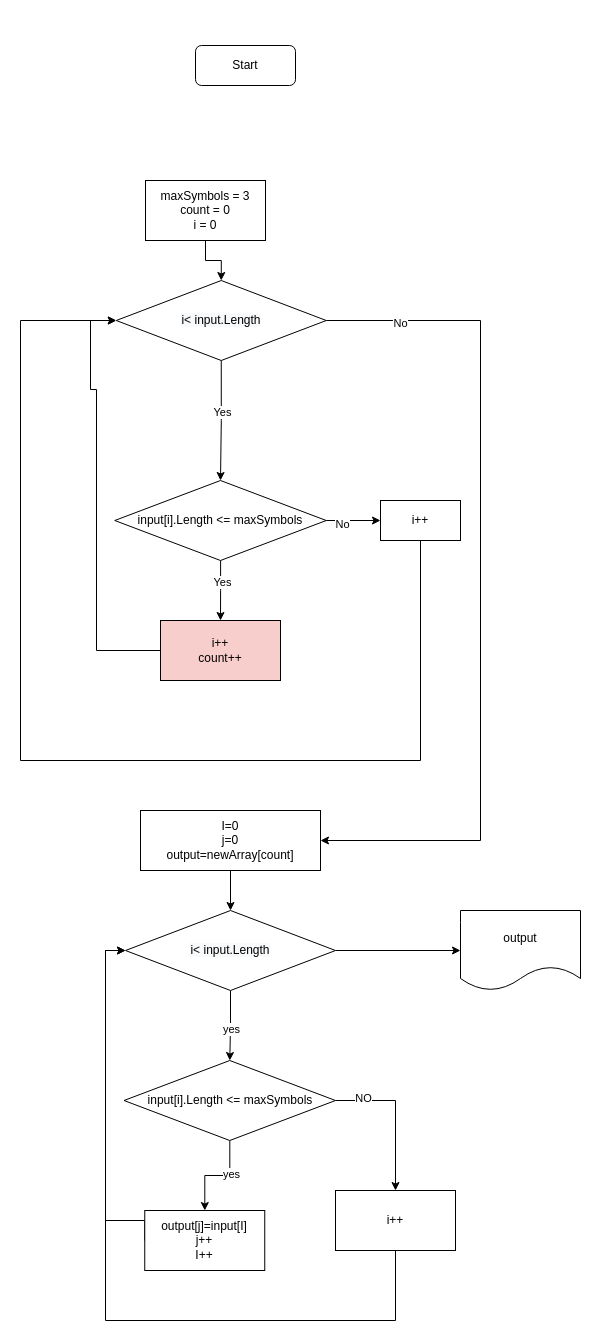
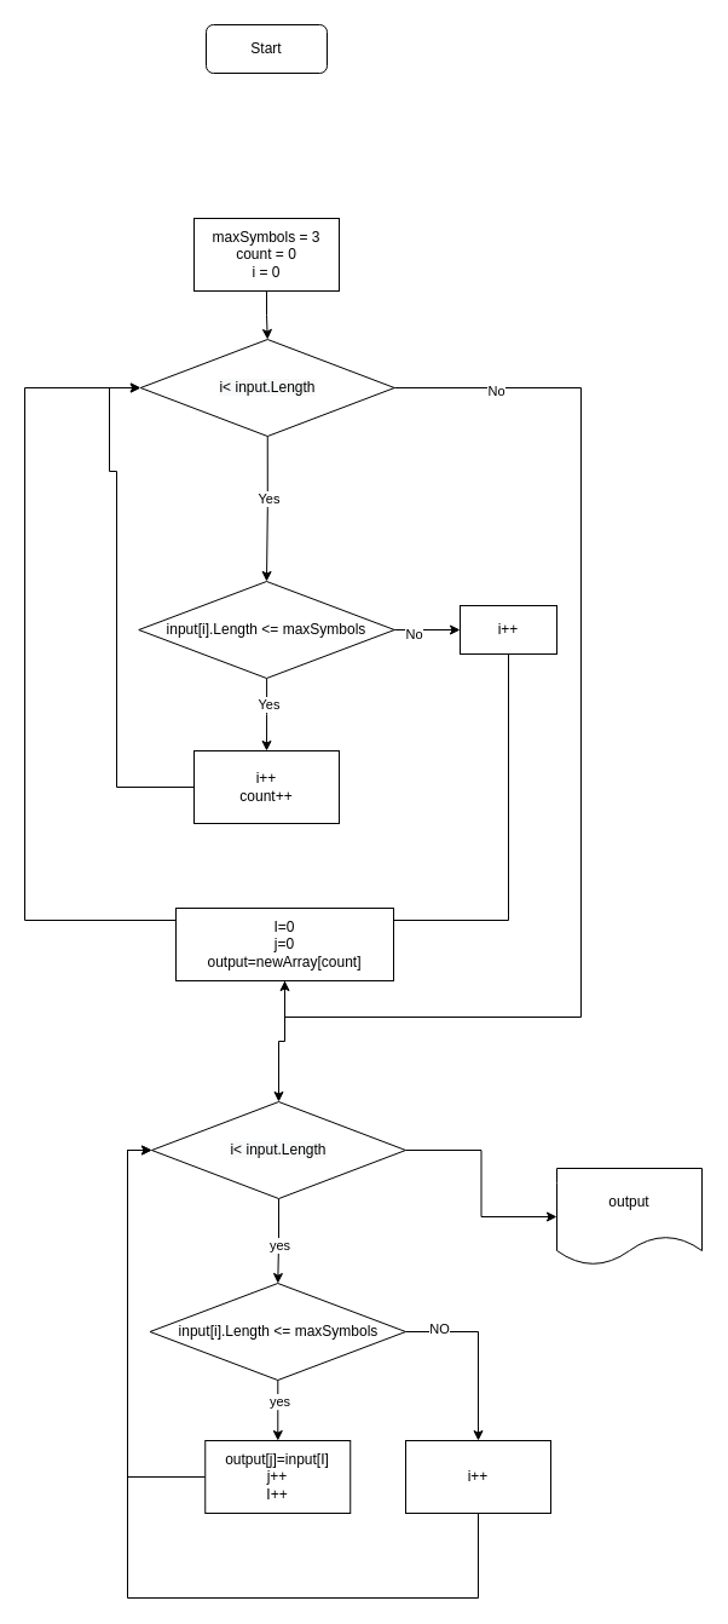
  <mxCell id="0" />
  <mxCell id="1" parent="0" />
- <mxCell id="2" value="Start" style="rounded=1;whiteSpace=wrap;html=1;" vertex="1" parent="1"><mxGeometry x="195" y="45" width="100" height="40" as="geometry" /></mxCell>
+ <mxCell id="2" value="Start" style="rounded=1;whiteSpace=wrap;html=1;" vertex="1" parent="1"><mxGeometry x="170" y="20" width="100" height="40" as="geometry" /></mxCell>
  <mxCell id="3" value="" style="edgeStyle=orthogonalEdgeStyle;rounded=0;orthogonalLoop=1;jettySize=auto;html=1;fontColor=#000000;exitX=0.5;exitY=1;exitDx=0;exitDy=0;entryX=0.5;entryY=0;entryDx=0;entryDy=0;" edge="1" parent="1" source="15" target="10"><mxGeometry relative="1" as="geometry"><mxPoint x="221" y="430" as="sourcePoint" /><mxPoint x="220.04" y="470" as="targetPoint" /></mxGeometry></mxCell>
  <mxCell id="4" value="Yes" style="edgeLabel;html=1;align=center;verticalAlign=middle;resizable=0;points=[];fontColor=#000000;" vertex="1" connectable="0" parent="3"><mxGeometry x="-0.138" y="1" relative="1" as="geometry"><mxPoint as="offset" /></mxGeometry></mxCell>
  <mxCell id="5" value="" style="edgeStyle=orthogonalEdgeStyle;rounded=0;orthogonalLoop=1;jettySize=auto;html=1;fontColor=#000000;entryX=0.5;entryY=0;entryDx=0;entryDy=0;exitX=0.5;exitY=1;exitDx=0;exitDy=0;" edge="1" parent="1" source="16" target="15"><mxGeometry relative="1" as="geometry"><mxPoint x="221" y="320" as="sourcePoint" /><mxPoint x="221" y="370" as="targetPoint" /></mxGeometry></mxCell>
  <mxCell id="6" value="" style="edgeStyle=orthogonalEdgeStyle;rounded=0;orthogonalLoop=1;jettySize=auto;html=1;fontColor=#000000;" edge="1" parent="1" source="10" target="12"><mxGeometry relative="1" as="geometry" /></mxCell>
  <mxCell id="7" value="Yes&lt;br&gt;" style="edgeLabel;html=1;align=center;verticalAlign=middle;resizable=0;points=[];fontColor=#000000;" vertex="1" connectable="0" parent="6"><mxGeometry x="-0.273" y="1" relative="1" as="geometry"><mxPoint as="offset" /></mxGeometry></mxCell>
  <mxCell id="8" value="" style="edgeStyle=orthogonalEdgeStyle;rounded=0;orthogonalLoop=1;jettySize=auto;html=1;fontColor=#000000;" edge="1" parent="1" source="10" target="18"><mxGeometry relative="1" as="geometry" /></mxCell>
  <mxCell id="9" value="No" style="edgeLabel;html=1;align=center;verticalAlign=middle;resizable=0;points=[];fontColor=#000000;" vertex="1" connectable="0" parent="8"><mxGeometry x="-0.394" y="-3" relative="1" as="geometry"><mxPoint as="offset" /></mxGeometry></mxCell>
  <mxCell id="10" value="input[i].Length &amp;lt;= maxSymbols" style="rhombus;whiteSpace=wrap;html=1;rounded=0;" vertex="1" parent="1"><mxGeometry x="114.25" y="480" width="211.5" height="80" as="geometry" /></mxCell>
  <mxCell id="11" style="edgeStyle=orthogonalEdgeStyle;rounded=0;orthogonalLoop=1;jettySize=auto;html=1;entryX=0;entryY=0.5;entryDx=0;entryDy=0;fontColor=#000000;" edge="1" parent="1" source="12" target="15"><mxGeometry relative="1" as="geometry"><Array as="points"><mxPoint x="96" y="650" /><mxPoint x="96" y="389" /><mxPoint x="90" y="389" /><mxPoint x="90" y="320" /></Array></mxGeometry></mxCell>
- <mxCell id="12" value="i++&lt;br&gt;count++" style="rounded=0;whiteSpace=wrap;html=1;fillColor=#f8cecc;" vertex="1" parent="1"><mxGeometry x="160" y="620" width="120" height="60" as="geometry" /></mxCell>
+ <mxCell id="12" value="i++&lt;br&gt;count++" style="rounded=0;whiteSpace=wrap;html=1;" vertex="1" parent="1"><mxGeometry x="160" y="620" width="120" height="60" as="geometry" /></mxCell>
  <mxCell id="13" value="" style="edgeStyle=orthogonalEdgeStyle;rounded=0;orthogonalLoop=1;jettySize=auto;html=1;fontColor=#000000;" edge="1" parent="1" source="15" target="20"><mxGeometry relative="1" as="geometry"><Array as="points"><mxPoint x="480" y="320" /><mxPoint x="480" y="840" /></Array></mxGeometry></mxCell>
  <mxCell id="14" value="No" style="edgeLabel;html=1;align=center;verticalAlign=middle;resizable=0;points=[];fontColor=#000000;" vertex="1" connectable="0" parent="13"><mxGeometry x="-0.823" y="-2" relative="1" as="geometry"><mxPoint as="offset" /></mxGeometry></mxCell>
  <mxCell id="15" value="&lt;span style=&quot;background-color: rgb(248, 249, 250);&quot;&gt;i&amp;lt; input.Length&lt;/span&gt;" style="rhombus;whiteSpace=wrap;html=1;labelBackgroundColor=#FFFFFF;fontColor=#000000;" vertex="1" parent="1"><mxGeometry x="115.75" y="280" width="210" height="80" as="geometry" /></mxCell>
- <mxCell id="16" value="&lt;span style=&quot;caret-color: rgb(0, 0, 0); color: rgb(0, 0, 0); font-family: Helvetica; font-size: 12px; font-style: normal; font-variant-caps: normal; font-weight: normal; letter-spacing: normal; text-align: center; text-indent: 0px; text-transform: none; word-spacing: 0px; -webkit-text-stroke-width: 0px; background-color: rgb(255, 255, 255); text-decoration: none; float: none; display: inline !important;&quot;&gt;maxSymbols = 3&lt;/span&gt;&lt;br style=&quot;caret-color: rgb(0, 0, 0); color: rgb(0, 0, 0); font-family: Helvetica; font-size: 12px; font-style: normal; font-variant-caps: normal; font-weight: normal; letter-spacing: normal; text-align: center; text-indent: 0px; text-transform: none; word-spacing: 0px; -webkit-text-stroke-width: 0px; text-decoration: none;&quot;&gt;&lt;span style=&quot;caret-color: rgb(0, 0, 0); color: rgb(0, 0, 0); font-family: Helvetica; font-size: 12px; font-style: normal; font-variant-caps: normal; font-weight: normal; letter-spacing: normal; text-align: center; text-indent: 0px; text-transform: none; word-spacing: 0px; -webkit-text-stroke-width: 0px; background-color: rgb(255, 255, 255); text-decoration: none; float: none; display: inline !important;&quot;&gt;count = 0&lt;br&gt;i = 0&lt;br&gt;&lt;/span&gt;" style="rounded=0;whiteSpace=wrap;html=1;labelBackgroundColor=#FFFFFF;fontColor=#000000;" vertex="1" parent="1"><mxGeometry x="145" y="180" width="120" height="60" as="geometry" /></mxCell>
+ <mxCell id="16" value="&lt;span style=&quot;caret-color: rgb(0, 0, 0); color: rgb(0, 0, 0); font-family: Helvetica; font-size: 12px; font-style: normal; font-variant-caps: normal; font-weight: normal; letter-spacing: normal; text-align: center; text-indent: 0px; text-transform: none; word-spacing: 0px; -webkit-text-stroke-width: 0px; background-color: rgb(255, 255, 255); text-decoration: none; float: none; display: inline !important;&quot;&gt;maxSymbols = 3&lt;/span&gt;&lt;br style=&quot;caret-color: rgb(0, 0, 0); color: rgb(0, 0, 0); font-family: Helvetica; font-size: 12px; font-style: normal; font-variant-caps: normal; font-weight: normal; letter-spacing: normal; text-align: center; text-indent: 0px; text-transform: none; word-spacing: 0px; -webkit-text-stroke-width: 0px; text-decoration: none;&quot;&gt;&lt;span style=&quot;caret-color: rgb(0, 0, 0); color: rgb(0, 0, 0); font-family: Helvetica; font-size: 12px; font-style: normal; font-variant-caps: normal; font-weight: normal; letter-spacing: normal; text-align: center; text-indent: 0px; text-transform: none; word-spacing: 0px; -webkit-text-stroke-width: 0px; background-color: rgb(255, 255, 255); text-decoration: none; float: none; display: inline !important;&quot;&gt;count = 0&lt;br&gt;i = 0&lt;br&gt;&lt;/span&gt;" style="rounded=0;whiteSpace=wrap;html=1;labelBackgroundColor=#FFFFFF;fontColor=#000000;" vertex="1" parent="1"><mxGeometry x="160" y="180" width="120" height="60" as="geometry" /></mxCell>
  <mxCell id="17" style="edgeStyle=orthogonalEdgeStyle;rounded=0;orthogonalLoop=1;jettySize=auto;html=1;entryX=0;entryY=0.5;entryDx=0;entryDy=0;fontColor=#000000;" edge="1" parent="1" source="18" target="15"><mxGeometry relative="1" as="geometry"><Array as="points"><mxPoint x="420" y="760" /><mxPoint x="20" y="760" /><mxPoint x="20" y="320" /></Array></mxGeometry></mxCell>
  <mxCell id="18" value="i++" style="rounded=0;whiteSpace=wrap;html=1;" vertex="1" parent="1"><mxGeometry x="380" y="500" width="80" height="40" as="geometry" /></mxCell>
  <mxCell id="19" value="" style="edgeStyle=orthogonalEdgeStyle;rounded=0;orthogonalLoop=1;jettySize=auto;html=1;fontColor=#000000;" edge="1" parent="1" source="20" target="24"><mxGeometry relative="1" as="geometry" /></mxCell>
- <mxCell id="20" value="I=0&lt;br&gt;j=0&lt;br&gt;output=newArray[count]" style="whiteSpace=wrap;html=1;fontColor=#000000;labelBackgroundColor=#FFFFFF;" vertex="1" parent="1"><mxGeometry x="140" y="810" width="180" height="60" as="geometry" /></mxCell>
+ <mxCell id="20" value="I=0&lt;br&gt;j=0&lt;br&gt;output=newArray[count]" style="whiteSpace=wrap;html=1;fontColor=#000000;labelBackgroundColor=#FFFFFF;" vertex="1" parent="1"><mxGeometry x="145" y="750" width="180" height="60" as="geometry" /></mxCell>
  <mxCell id="21" value="" style="edgeStyle=orthogonalEdgeStyle;rounded=0;orthogonalLoop=1;jettySize=auto;html=1;fontColor=#000000;" edge="1" parent="1" source="24" target="29"><mxGeometry relative="1" as="geometry" /></mxCell>
  <mxCell id="22" value="yes" style="edgeLabel;html=1;align=center;verticalAlign=middle;resizable=0;points=[];fontColor=#000000;" vertex="1" connectable="0" parent="21"><mxGeometry x="0.102" y="1" relative="1" as="geometry"><mxPoint as="offset" /></mxGeometry></mxCell>
  <mxCell id="23" value="" style="edgeStyle=orthogonalEdgeStyle;rounded=0;orthogonalLoop=1;jettySize=auto;html=1;fontColor=#000000;" edge="1" parent="1" source="24" target="34"><mxGeometry relative="1" as="geometry" /></mxCell>
  <mxCell id="24" value="&lt;span style=&quot;background-color: rgb(248, 249, 250);&quot;&gt;i&amp;lt; input.Length&lt;/span&gt;" style="rhombus;whiteSpace=wrap;html=1;labelBackgroundColor=#FFFFFF;fontColor=#000000;" vertex="1" parent="1"><mxGeometry x="125" y="910" width="210" height="80" as="geometry" /></mxCell>
  <mxCell id="25" value="" style="edgeStyle=orthogonalEdgeStyle;rounded=0;orthogonalLoop=1;jettySize=auto;html=1;fontColor=#000000;" edge="1" parent="1" source="29" target="31"><mxGeometry relative="1" as="geometry" /></mxCell>
  <mxCell id="26" value="yes" style="edgeLabel;html=1;align=center;verticalAlign=middle;resizable=0;points=[];fontColor=#000000;" vertex="1" connectable="0" parent="25"><mxGeometry x="-0.285" y="1" relative="1" as="geometry"><mxPoint as="offset" /></mxGeometry></mxCell>
  <mxCell id="27" style="edgeStyle=orthogonalEdgeStyle;rounded=0;orthogonalLoop=1;jettySize=auto;html=1;fontColor=#000000;entryX=0.5;entryY=0;entryDx=0;entryDy=0;" edge="1" parent="1" source="29" target="33"><mxGeometry relative="1" as="geometry"><mxPoint x="389.783" y="1150.012" as="targetPoint" /><Array as="points"><mxPoint x="395" y="1100" /></Array></mxGeometry></mxCell>
  <mxCell id="28" value="NO" style="edgeLabel;html=1;align=center;verticalAlign=middle;resizable=0;points=[];fontColor=#000000;" vertex="1" connectable="0" parent="27"><mxGeometry x="-0.637" y="3" relative="1" as="geometry"><mxPoint as="offset" /></mxGeometry></mxCell>
  <mxCell id="29" value="input[i].Length &amp;lt;= maxSymbols" style="rhombus;whiteSpace=wrap;html=1;rounded=0;" vertex="1" parent="1"><mxGeometry x="123.5" y="1060" width="211.5" height="80" as="geometry" /></mxCell>
  <mxCell id="30" style="edgeStyle=orthogonalEdgeStyle;rounded=0;orthogonalLoop=1;jettySize=auto;html=1;entryX=0;entryY=0.5;entryDx=0;entryDy=0;fontColor=#000000;exitX=0;exitY=0.5;exitDx=0;exitDy=0;" edge="1" parent="1" source="31" target="24"><mxGeometry relative="1" as="geometry"><Array as="points"><mxPoint x="105" y="1220" /><mxPoint x="105" y="950" /></Array></mxGeometry></mxCell>
- <mxCell id="31" value="output[j]=input[I]&lt;br&gt;j++&lt;br&gt;I++" style="rounded=0;whiteSpace=wrap;html=1;" vertex="1" parent="1"><mxGeometry x="144.25" y="1210" width="120" height="60" as="geometry" /></mxCell>
+ <mxCell id="31" value="output[j]=input[I]&lt;br&gt;j++&lt;br&gt;I++" style="rounded=0;whiteSpace=wrap;html=1;" vertex="1" parent="1"><mxGeometry x="169.25" y="1190" width="120" height="60" as="geometry" /></mxCell>
  <mxCell id="32" style="edgeStyle=orthogonalEdgeStyle;rounded=0;orthogonalLoop=1;jettySize=auto;html=1;entryX=0;entryY=0.5;entryDx=0;entryDy=0;fontColor=#000000;" edge="1" parent="1" source="33" target="24"><mxGeometry relative="1" as="geometry"><Array as="points"><mxPoint x="395" y="1320" /><mxPoint x="105" y="1320" /><mxPoint x="105" y="950" /></Array></mxGeometry></mxCell>
  <mxCell id="33" value="i++" style="rounded=0;whiteSpace=wrap;html=1;labelBackgroundColor=#FFFFFF;fontColor=#000000;" vertex="1" parent="1"><mxGeometry x="335" y="1190" width="120" height="60" as="geometry" /></mxCell>
- <mxCell id="34" value="output" style="shape=document;whiteSpace=wrap;html=1;boundedLbl=1;fontColor=#000000;labelBackgroundColor=#FFFFFF;" vertex="1" parent="1"><mxGeometry x="460" y="910" width="120" height="80" as="geometry" /></mxCell>
+ <mxCell id="34" value="output" style="shape=document;whiteSpace=wrap;html=1;boundedLbl=1;fontColor=#000000;labelBackgroundColor=#FFFFFF;" vertex="1" parent="1"><mxGeometry x="460" y="965" width="120" height="80" as="geometry" /></mxCell>
